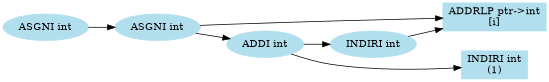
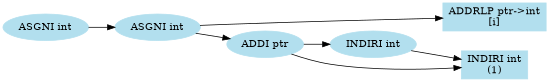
  digraph {
    rankdir=LR
    node [color=lightblue2 style=filled]
    n1 [label="ASGNI int"]
    n2 [label="ASGNI int"]
    n3 [label="ADDRLP ptr->int\n\[i\]" shape=box]
-   n4 [label="ADDI int"]
+   n4 [label="ADDI ptr"]
    n5 [label="INDIRI int"]
    n6 [label="INDIRI int\n\(1\)" shape=box]
    n1 -> n2
    n2 -> n3
    n2 -> n4
    n4 -> n5
    n4 -> n6
-   n5 -> n3
+   n5 -> n6
  }
